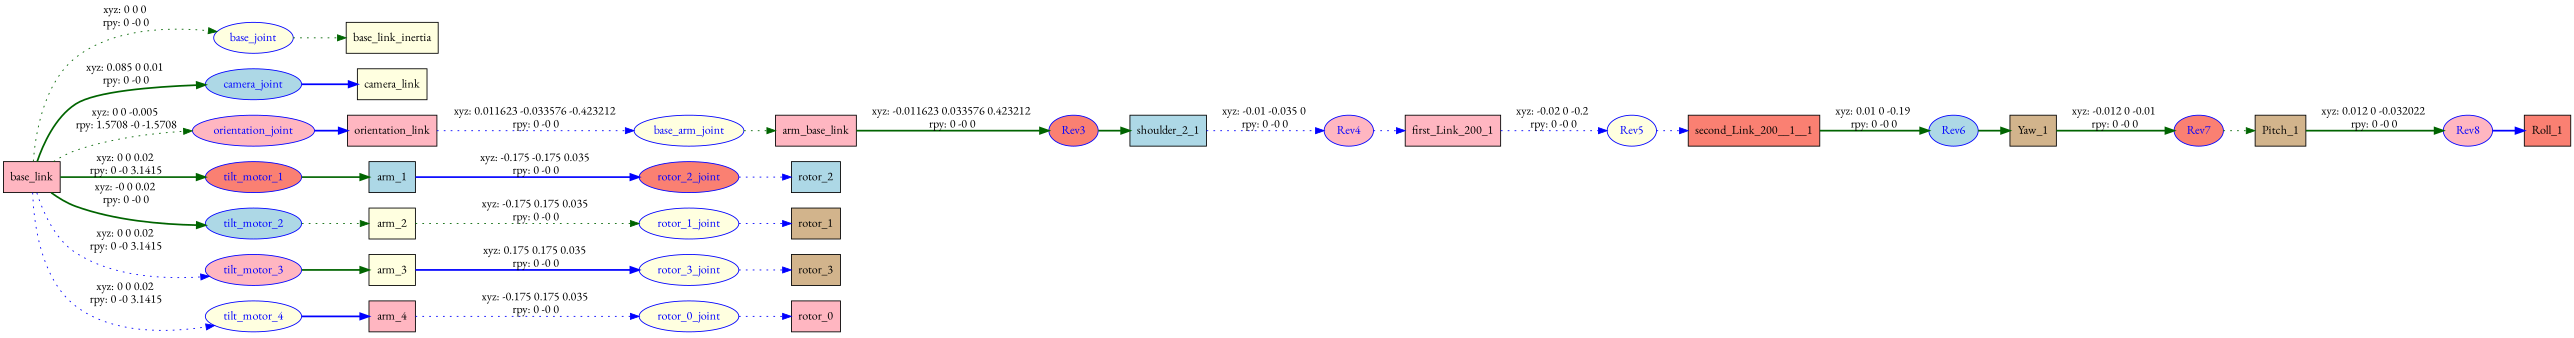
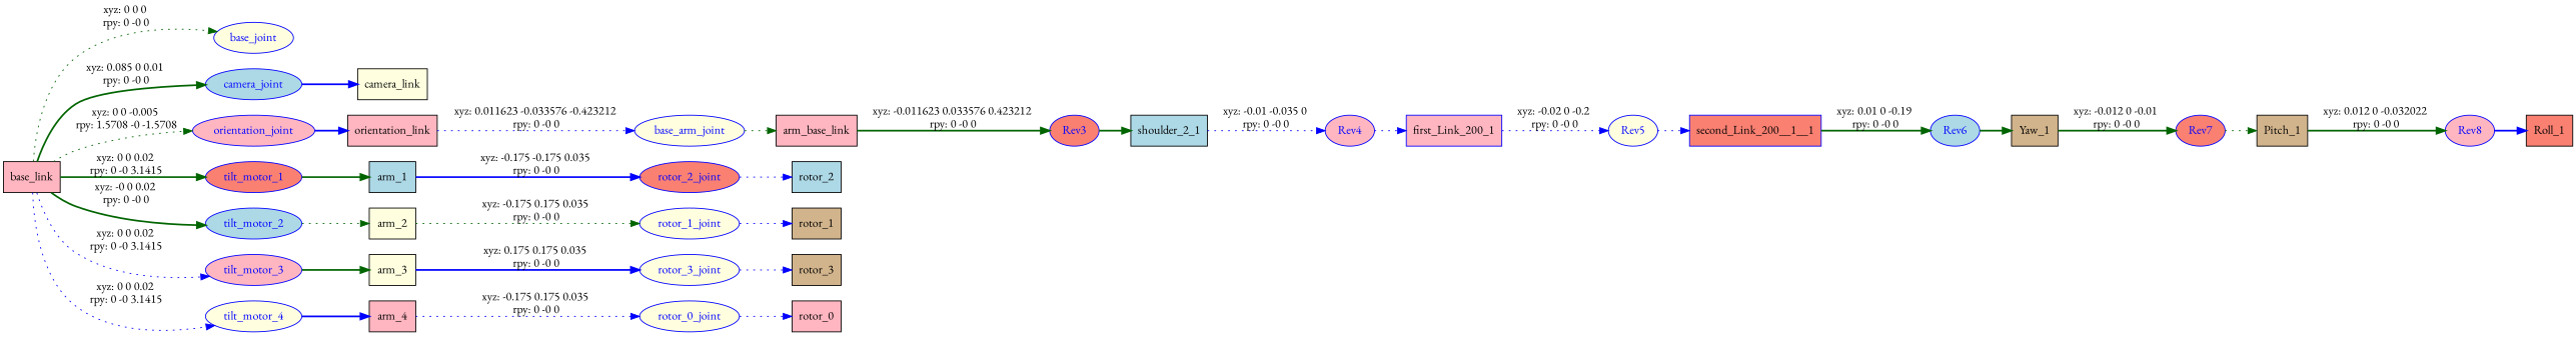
  digraph {
    fontname="EB Garamond"
    rankdir=LR
    node [fillcolor=lightyellow fontname="EB Garamond" shape=box style=filled]
    edge [color=darkgreen fontname="EB Garamond" style=dotted]
    n1 [fillcolor=lightpink label=base_link]
    base_joint [color=blue fontcolor=blue shape=ellipse]
    camera_joint [color=blue fillcolor=lightblue fontcolor=blue shape=ellipse]
    orientation_joint [color=blue fillcolor=lightpink fontcolor=blue shape=ellipse]
    tilt_motor_1 [color=blue fillcolor=salmon fontcolor=blue shape=ellipse]
    tilt_motor_2 [color=blue fillcolor=lightblue fontcolor=blue shape=ellipse]
    tilt_motor_3 [color=blue fillcolor=lightpink fontcolor=blue shape=ellipse]
    tilt_motor_4 [color=blue fontcolor=blue shape=ellipse]
-   n9 [label=base_link_inertia]
    n10 [label=camera_link]
    n11 [fillcolor=lightpink label=orientation_link]
    n12 [fillcolor=lightblue label=arm_1]
    n13 [label=arm_2]
    n14 [label=arm_3]
    n15 [fillcolor=lightpink label=arm_4]
    base_arm_joint [color=blue fontcolor=blue shape=ellipse]
    n17 [fillcolor=lightpink label=arm_base_link]
    Rev3 [color=blue fillcolor=salmon fontcolor=blue shape=ellipse]
    n19 [fillcolor=lightblue label=shoulder_2_1]
    Rev4 [color=blue fillcolor=lightpink fontcolor=blue shape=ellipse]
-   n21 [fillcolor=lightpink label=first_Link_200_1]
+   n21 [fillcolor=lightpink label=first_Link_200_1 color=blue]
    Rev5 [color=blue fontcolor=blue shape=ellipse]
-   n23 [fillcolor=salmon label=second_Link_200__1__1]
+   n23 [fillcolor=salmon label=second_Link_200__1__1 color=blue]
    Rev6 [color=blue fillcolor=lightblue fontcolor=blue shape=ellipse]
    n25 [fillcolor=tan label=Yaw_1]
    Rev7 [color=blue fillcolor=salmon fontcolor=blue shape=ellipse]
    n27 [fillcolor=tan label=Pitch_1]
    Rev8 [color=blue fillcolor=lightpink fontcolor=blue shape=ellipse]
    n29 [fillcolor=salmon label=Roll_1]
    rotor_2_joint [color=blue fillcolor=salmon fontcolor=blue shape=ellipse]
    n31 [fillcolor=lightblue label=rotor_2]
    rotor_1_joint [color=blue fontcolor=blue shape=ellipse]
    n33 [fillcolor=tan label=rotor_1]
    rotor_3_joint [color=blue fontcolor=blue shape=ellipse]
    n35 [fillcolor=tan label=rotor_3]
    rotor_0_joint [color=blue fontcolor=blue shape=ellipse]
    n37 [fillcolor=lightpink label=rotor_0]
    n1 -> base_joint [label="xyz: 0 0 0 \nrpy: 0 -0 0"]
    n1 -> camera_joint [label="xyz: 0.085 0 0.01 \nrpy: 0 -0 0" style=bold]
    n1 -> orientation_joint [label="xyz: 0 0 -0.005 \nrpy: 1.5708 -0 -1.5708"]
    n1 -> tilt_motor_1 [label="xyz: 0 0 0.02 \nrpy: 0 -0 3.1415" style=bold]
    n1 -> tilt_motor_2 [label="xyz: -0 0 0.02 \nrpy: 0 -0 0" style=bold]
    n1 -> tilt_motor_3 [color=blue label="xyz: 0 0 0.02 \nrpy: 0 -0 3.1415"]
    n1 -> tilt_motor_4 [color=blue label="xyz: 0 0 0.02 \nrpy: 0 -0 3.1415"]
-   base_joint -> n9
    camera_joint -> n10 [color=blue style=bold]
    orientation_joint -> n11 [color=blue style=bold]
    tilt_motor_1 -> n12 [style=bold]
    tilt_motor_2 -> n13
    tilt_motor_3 -> n14 [style=bold]
    tilt_motor_4 -> n15 [color=blue style=bold]
    n11 -> base_arm_joint [color=blue label="xyz: 0.011623 -0.033576 -0.423212 \nrpy: 0 -0 0"]
    n12 -> rotor_2_joint [color=blue label="xyz: -0.175 -0.175 0.035 \nrpy: 0 -0 0" style=bold]
    n13 -> rotor_1_joint [label="xyz: -0.175 0.175 0.035 \nrpy: 0 -0 0"]
    n14 -> rotor_3_joint [color=blue label="xyz: 0.175 0.175 0.035 \nrpy: 0 -0 0" style=bold]
    n15 -> rotor_0_joint [color=blue label="xyz: -0.175 0.175 0.035 \nrpy: 0 -0 0"]
    base_arm_joint -> n17
    n17 -> Rev3 [label="xyz: -0.011623 0.033576 0.423212 \nrpy: 0 -0 0" style=bold]
    Rev3 -> n19 [style=bold]
    n19 -> Rev4 [color=blue label="xyz: -0.01 -0.035 0 \nrpy: 0 -0 0"]
    Rev4 -> n21 [color=blue]
    n21 -> Rev5 [color=blue label="xyz: -0.02 0 -0.2 \nrpy: 0 -0 0"]
    Rev5 -> n23 [color=blue]
    n23 -> Rev6 [label="xyz: 0.01 0 -0.19 \nrpy: 0 -0 0" style=bold]
    Rev6 -> n25 [style=bold]
    n25 -> Rev7 [label="xyz: -0.012 0 -0.01 \nrpy: 0 -0 0" style=bold]
    Rev7 -> n27
    n27 -> Rev8 [label="xyz: 0.012 0 -0.032022 \nrpy: 0 -0 0" style=bold]
    Rev8 -> n29 [color=blue style=bold]
    rotor_2_joint -> n31 [color=blue]
    rotor_1_joint -> n33 [color=blue]
    rotor_3_joint -> n35 [color=blue]
    rotor_0_joint -> n37 [color=blue]
  }
